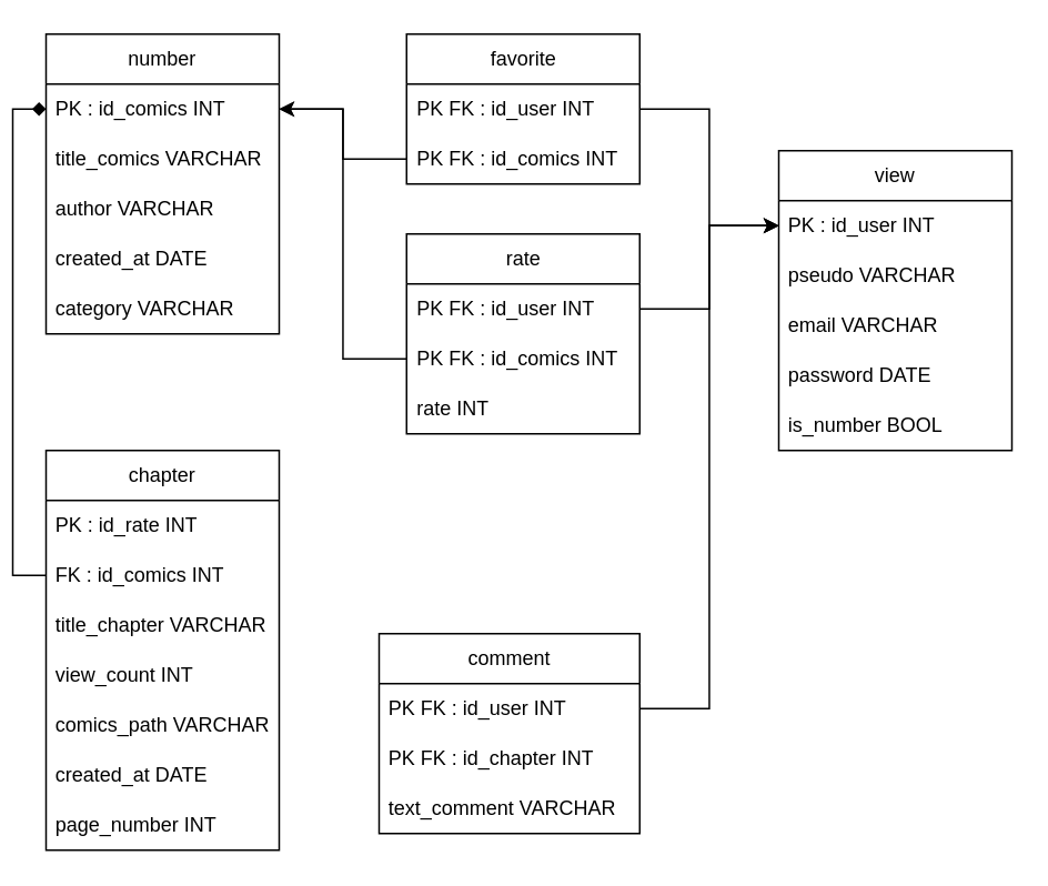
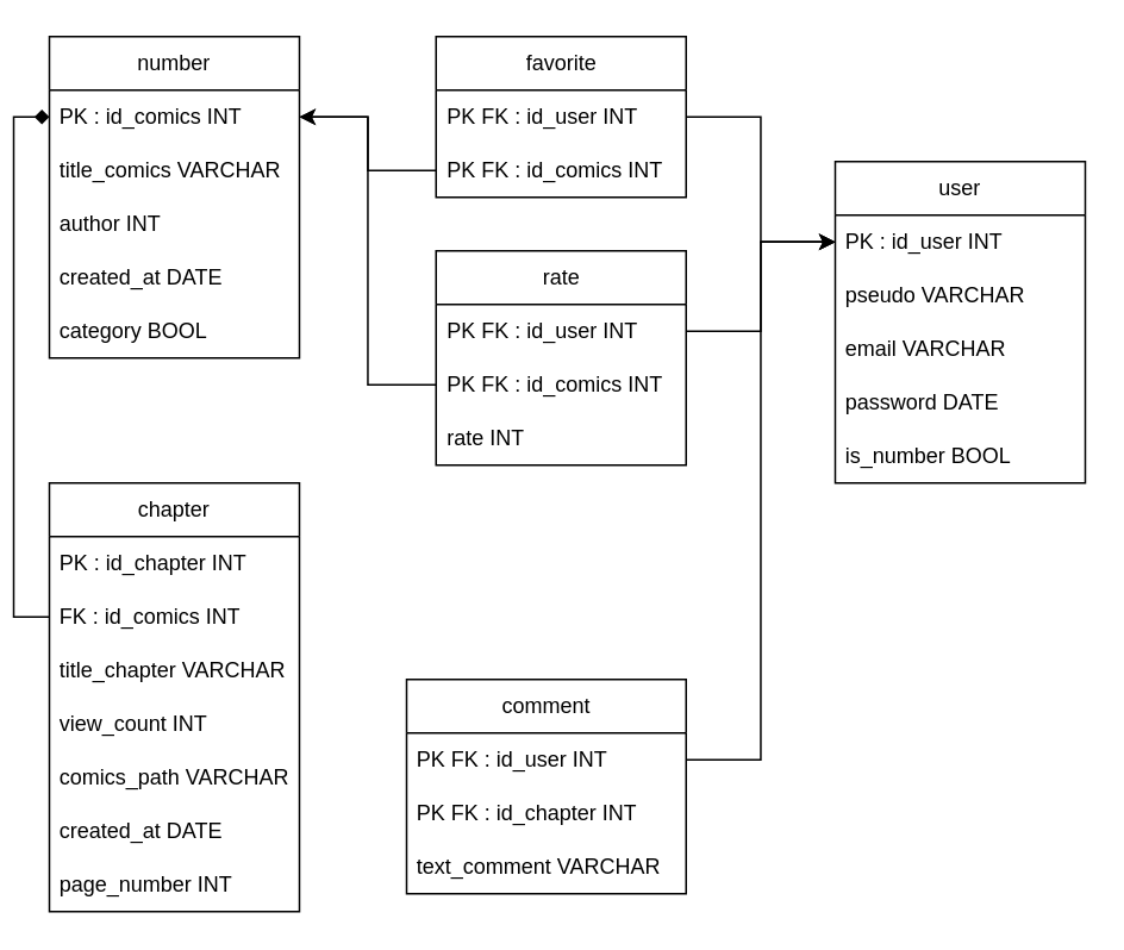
  <mxCell id="0" />
  <mxCell id="1" parent="0" />
  <mxCell id="2" value="number" style="swimlane;fontStyle=0;childLayout=stackLayout;horizontal=1;startSize=30;horizontalStack=0;resizeParent=1;resizeParentMax=0;resizeLast=0;collapsible=1;marginBottom=0;whiteSpace=wrap;html=1;" vertex="1" parent="1"><mxGeometry x="20" y="20" width="140" height="180" as="geometry" /></mxCell>
  <mxCell id="3" value="PK : id_comics INT" style="text;strokeColor=none;fillColor=none;align=left;verticalAlign=middle;spacingLeft=4;spacingRight=4;overflow=hidden;points=[[0,0.5],[1,0.5]];portConstraint=eastwest;rotatable=0;whiteSpace=wrap;html=1;" vertex="1" parent="2"><mxGeometry y="30" width="140" height="30" as="geometry" /></mxCell>
  <mxCell id="4" value="title_comics VARCHAR" style="text;strokeColor=none;fillColor=none;align=left;verticalAlign=middle;spacingLeft=4;spacingRight=4;overflow=hidden;points=[[0,0.5],[1,0.5]];portConstraint=eastwest;rotatable=0;whiteSpace=wrap;html=1;" vertex="1" parent="2"><mxGeometry y="60" width="140" height="30" as="geometry" /></mxCell>
- <mxCell id="5" value="author VARCHAR" style="text;strokeColor=none;fillColor=none;align=left;verticalAlign=middle;spacingLeft=4;spacingRight=4;overflow=hidden;points=[[0,0.5],[1,0.5]];portConstraint=eastwest;rotatable=0;whiteSpace=wrap;html=1;" vertex="1" parent="2"><mxGeometry y="90" width="140" height="30" as="geometry" /></mxCell>
+ <mxCell id="5" value="author INT" style="text;strokeColor=none;fillColor=none;align=left;verticalAlign=middle;spacingLeft=4;spacingRight=4;overflow=hidden;points=[[0,0.5],[1,0.5]];portConstraint=eastwest;rotatable=0;whiteSpace=wrap;html=1;" vertex="1" parent="2"><mxGeometry y="90" width="140" height="30" as="geometry" /></mxCell>
  <mxCell id="6" value="created_at DATE" style="text;strokeColor=none;fillColor=none;align=left;verticalAlign=middle;spacingLeft=4;spacingRight=4;overflow=hidden;points=[[0,0.5],[1,0.5]];portConstraint=eastwest;rotatable=0;whiteSpace=wrap;html=1;" vertex="1" parent="2"><mxGeometry y="120" width="140" height="30" as="geometry" /></mxCell>
- <mxCell id="7" value="category VARCHAR" style="text;strokeColor=none;fillColor=none;align=left;verticalAlign=middle;spacingLeft=4;spacingRight=4;overflow=hidden;points=[[0,0.5],[1,0.5]];portConstraint=eastwest;rotatable=0;whiteSpace=wrap;html=1;" vertex="1" parent="2"><mxGeometry y="150" width="140" height="30" as="geometry" /></mxCell>
+ <mxCell id="7" value="category BOOL" style="text;strokeColor=none;fillColor=none;align=left;verticalAlign=middle;spacingLeft=4;spacingRight=4;overflow=hidden;points=[[0,0.5],[1,0.5]];portConstraint=eastwest;rotatable=0;whiteSpace=wrap;html=1;" vertex="1" parent="2"><mxGeometry y="150" width="140" height="30" as="geometry" /></mxCell>
  <mxCell id="8" value="chapter" style="swimlane;fontStyle=0;childLayout=stackLayout;horizontal=1;startSize=30;horizontalStack=0;resizeParent=1;resizeParentMax=0;resizeLast=0;collapsible=1;marginBottom=0;whiteSpace=wrap;html=1;" vertex="1" parent="1"><mxGeometry x="20" y="270" width="140" height="240" as="geometry" /></mxCell>
- <mxCell id="9" value="PK : id_rate INT" style="text;strokeColor=none;fillColor=none;align=left;verticalAlign=middle;spacingLeft=4;spacingRight=4;overflow=hidden;points=[[0,0.5],[1,0.5]];portConstraint=eastwest;rotatable=0;whiteSpace=wrap;html=1;" vertex="1" parent="8"><mxGeometry y="30" width="140" height="30" as="geometry" /></mxCell>
+ <mxCell id="9" value="PK : id_chapter INT" style="text;strokeColor=none;fillColor=none;align=left;verticalAlign=middle;spacingLeft=4;spacingRight=4;overflow=hidden;points=[[0,0.5],[1,0.5]];portConstraint=eastwest;rotatable=0;whiteSpace=wrap;html=1;" vertex="1" parent="8"><mxGeometry y="30" width="140" height="30" as="geometry" /></mxCell>
  <mxCell id="10" value="FK : id_comics INT" style="text;strokeColor=none;fillColor=none;align=left;verticalAlign=middle;spacingLeft=4;spacingRight=4;overflow=hidden;points=[[0,0.5],[1,0.5]];portConstraint=eastwest;rotatable=0;whiteSpace=wrap;html=1;" vertex="1" parent="8"><mxGeometry y="60" width="140" height="30" as="geometry" /></mxCell>
  <mxCell id="11" value="title_chapter VARCHAR" style="text;strokeColor=none;fillColor=none;align=left;verticalAlign=middle;spacingLeft=4;spacingRight=4;overflow=hidden;points=[[0,0.5],[1,0.5]];portConstraint=eastwest;rotatable=0;whiteSpace=wrap;html=1;" vertex="1" parent="8"><mxGeometry y="90" width="140" height="30" as="geometry" /></mxCell>
  <mxCell id="12" value="view_count INT" style="text;strokeColor=none;fillColor=none;align=left;verticalAlign=middle;spacingLeft=4;spacingRight=4;overflow=hidden;points=[[0,0.5],[1,0.5]];portConstraint=eastwest;rotatable=0;whiteSpace=wrap;html=1;" vertex="1" parent="8"><mxGeometry y="120" width="140" height="30" as="geometry" /></mxCell>
  <mxCell id="13" value="comics_path VARCHAR" style="text;strokeColor=none;fillColor=none;align=left;verticalAlign=middle;spacingLeft=4;spacingRight=4;overflow=hidden;points=[[0,0.5],[1,0.5]];portConstraint=eastwest;rotatable=0;whiteSpace=wrap;html=1;" vertex="1" parent="8"><mxGeometry y="150" width="140" height="30" as="geometry" /></mxCell>
  <mxCell id="14" value="created_at DATE" style="text;strokeColor=none;fillColor=none;align=left;verticalAlign=middle;spacingLeft=4;spacingRight=4;overflow=hidden;points=[[0,0.5],[1,0.5]];portConstraint=eastwest;rotatable=0;whiteSpace=wrap;html=1;" vertex="1" parent="8"><mxGeometry y="180" width="140" height="30" as="geometry" /></mxCell>
  <mxCell id="15" value="page_number INT" style="text;strokeColor=none;fillColor=none;align=left;verticalAlign=middle;spacingLeft=4;spacingRight=4;overflow=hidden;points=[[0,0.5],[1,0.5]];portConstraint=eastwest;rotatable=0;whiteSpace=wrap;html=1;" vertex="1" parent="8"><mxGeometry y="210" width="140" height="30" as="geometry" /></mxCell>
  <mxCell id="16" style="edgeStyle=orthogonalEdgeStyle;rounded=0;orthogonalLoop=1;jettySize=auto;html=1;exitX=0;exitY=0.5;exitDx=0;exitDy=0;entryX=0;entryY=0.5;entryDx=0;entryDy=0;endArrow=diamond;" edge="1" parent="1" source="10" target="3"><mxGeometry relative="1" as="geometry" /></mxCell>
- <mxCell id="17" value="view" style="swimlane;fontStyle=0;childLayout=stackLayout;horizontal=1;startSize=30;horizontalStack=0;resizeParent=1;resizeParentMax=0;resizeLast=0;collapsible=1;marginBottom=0;whiteSpace=wrap;html=1;" vertex="1" parent="1"><mxGeometry x="460" y="90" width="140" height="180" as="geometry" /></mxCell>
+ <mxCell id="17" value="user" style="swimlane;fontStyle=0;childLayout=stackLayout;horizontal=1;startSize=30;horizontalStack=0;resizeParent=1;resizeParentMax=0;resizeLast=0;collapsible=1;marginBottom=0;whiteSpace=wrap;html=1;" vertex="1" parent="1"><mxGeometry x="460" y="90" width="140" height="180" as="geometry" /></mxCell>
  <mxCell id="18" value="PK : id_user INT" style="text;strokeColor=none;fillColor=none;align=left;verticalAlign=middle;spacingLeft=4;spacingRight=4;overflow=hidden;points=[[0,0.5],[1,0.5]];portConstraint=eastwest;rotatable=0;whiteSpace=wrap;html=1;" vertex="1" parent="17"><mxGeometry y="30" width="140" height="30" as="geometry" /></mxCell>
  <mxCell id="19" value="pseudo VARCHAR" style="text;strokeColor=none;fillColor=none;align=left;verticalAlign=middle;spacingLeft=4;spacingRight=4;overflow=hidden;points=[[0,0.5],[1,0.5]];portConstraint=eastwest;rotatable=0;whiteSpace=wrap;html=1;" vertex="1" parent="17"><mxGeometry y="60" width="140" height="30" as="geometry" /></mxCell>
  <mxCell id="20" value="email VARCHAR" style="text;strokeColor=none;fillColor=none;align=left;verticalAlign=middle;spacingLeft=4;spacingRight=4;overflow=hidden;points=[[0,0.5],[1,0.5]];portConstraint=eastwest;rotatable=0;whiteSpace=wrap;html=1;" vertex="1" parent="17"><mxGeometry y="90" width="140" height="30" as="geometry" /></mxCell>
  <mxCell id="21" value="password DATE" style="text;strokeColor=none;fillColor=none;align=left;verticalAlign=middle;spacingLeft=4;spacingRight=4;overflow=hidden;points=[[0,0.5],[1,0.5]];portConstraint=eastwest;rotatable=0;whiteSpace=wrap;html=1;" vertex="1" parent="17"><mxGeometry y="120" width="140" height="30" as="geometry" /></mxCell>
  <mxCell id="22" value="is_number BOOL" style="text;strokeColor=none;fillColor=none;align=left;verticalAlign=middle;spacingLeft=4;spacingRight=4;overflow=hidden;points=[[0,0.5],[1,0.5]];portConstraint=eastwest;rotatable=0;whiteSpace=wrap;html=1;" vertex="1" parent="17"><mxGeometry y="150" width="140" height="30" as="geometry" /></mxCell>
  <mxCell id="23" value="comment" style="swimlane;fontStyle=0;childLayout=stackLayout;horizontal=1;startSize=30;horizontalStack=0;resizeParent=1;resizeParentMax=0;resizeLast=0;collapsible=1;marginBottom=0;whiteSpace=wrap;html=1;" vertex="1" parent="1"><mxGeometry x="220" y="380" width="156.5" height="120" as="geometry" /></mxCell>
  <mxCell id="24" value="PK FK : id_user INT" style="text;strokeColor=none;fillColor=none;align=left;verticalAlign=middle;spacingLeft=4;spacingRight=4;overflow=hidden;points=[[0,0.5],[1,0.5]];portConstraint=eastwest;rotatable=0;whiteSpace=wrap;html=1;" vertex="1" parent="23"><mxGeometry y="30" width="156.5" height="30" as="geometry" /></mxCell>
  <mxCell id="25" value="PK FK : id_chapter INT" style="text;strokeColor=none;fillColor=none;align=left;verticalAlign=middle;spacingLeft=4;spacingRight=4;overflow=hidden;points=[[0,0.5],[1,0.5]];portConstraint=eastwest;rotatable=0;whiteSpace=wrap;html=1;" vertex="1" parent="23"><mxGeometry y="60" width="156.5" height="30" as="geometry" /></mxCell>
  <mxCell id="26" value="text_comment VARCHAR" style="text;strokeColor=none;fillColor=none;align=left;verticalAlign=middle;spacingLeft=4;spacingRight=4;overflow=hidden;points=[[0,0.5],[1,0.5]];portConstraint=eastwest;rotatable=0;whiteSpace=wrap;html=1;" vertex="1" parent="23"><mxGeometry y="90" width="156.5" height="30" as="geometry" /></mxCell>
  <mxCell id="27" style="edgeStyle=orthogonalEdgeStyle;rounded=0;orthogonalLoop=1;jettySize=auto;html=1;exitX=1;exitY=0.5;exitDx=0;exitDy=0;entryX=0;entryY=0.5;entryDx=0;entryDy=0;" edge="1" parent="1" source="24" target="18"><mxGeometry relative="1" as="geometry" /></mxCell>
  <mxCell id="28" value="rate" style="swimlane;fontStyle=0;childLayout=stackLayout;horizontal=1;startSize=30;horizontalStack=0;resizeParent=1;resizeParentMax=0;resizeLast=0;collapsible=1;marginBottom=0;whiteSpace=wrap;html=1;" vertex="1" parent="1"><mxGeometry x="236.5" y="140" width="140" height="120" as="geometry" /></mxCell>
  <mxCell id="29" value="PK FK : id_user INT" style="text;strokeColor=none;fillColor=none;align=left;verticalAlign=middle;spacingLeft=4;spacingRight=4;overflow=hidden;points=[[0,0.5],[1,0.5]];portConstraint=eastwest;rotatable=0;whiteSpace=wrap;html=1;" vertex="1" parent="28"><mxGeometry y="30" width="140" height="30" as="geometry" /></mxCell>
  <mxCell id="30" value="PK FK : id_comics INT" style="text;strokeColor=none;fillColor=none;align=left;verticalAlign=middle;spacingLeft=4;spacingRight=4;overflow=hidden;points=[[0,0.5],[1,0.5]];portConstraint=eastwest;rotatable=0;whiteSpace=wrap;html=1;" vertex="1" parent="28"><mxGeometry y="60" width="140" height="30" as="geometry" /></mxCell>
  <mxCell id="31" value="rate INT" style="text;strokeColor=none;fillColor=none;align=left;verticalAlign=middle;spacingLeft=4;spacingRight=4;overflow=hidden;points=[[0,0.5],[1,0.5]];portConstraint=eastwest;rotatable=0;whiteSpace=wrap;html=1;" vertex="1" parent="28"><mxGeometry y="90" width="140" height="30" as="geometry" /></mxCell>
  <mxCell id="32" style="edgeStyle=orthogonalEdgeStyle;rounded=0;orthogonalLoop=1;jettySize=auto;html=1;exitX=1;exitY=0.5;exitDx=0;exitDy=0;entryX=0;entryY=0.5;entryDx=0;entryDy=0;" edge="1" parent="1" source="29" target="18"><mxGeometry relative="1" as="geometry" /></mxCell>
  <mxCell id="33" style="edgeStyle=orthogonalEdgeStyle;rounded=0;orthogonalLoop=1;jettySize=auto;html=1;exitX=0;exitY=0.5;exitDx=0;exitDy=0;entryX=1;entryY=0.5;entryDx=0;entryDy=0;" edge="1" parent="1" source="30" target="3"><mxGeometry relative="1" as="geometry" /></mxCell>
  <mxCell id="34" value="favorite" style="swimlane;fontStyle=0;childLayout=stackLayout;horizontal=1;startSize=30;horizontalStack=0;resizeParent=1;resizeParentMax=0;resizeLast=0;collapsible=1;marginBottom=0;whiteSpace=wrap;html=1;" vertex="1" parent="1"><mxGeometry x="236.5" y="20" width="140" height="90" as="geometry" /></mxCell>
  <mxCell id="35" value="PK FK : id_user INT" style="text;strokeColor=none;fillColor=none;align=left;verticalAlign=middle;spacingLeft=4;spacingRight=4;overflow=hidden;points=[[0,0.5],[1,0.5]];portConstraint=eastwest;rotatable=0;whiteSpace=wrap;html=1;" vertex="1" parent="34"><mxGeometry y="30" width="140" height="30" as="geometry" /></mxCell>
  <mxCell id="36" value="PK FK : id_comics INT" style="text;strokeColor=none;fillColor=none;align=left;verticalAlign=middle;spacingLeft=4;spacingRight=4;overflow=hidden;points=[[0,0.5],[1,0.5]];portConstraint=eastwest;rotatable=0;whiteSpace=wrap;html=1;" vertex="1" parent="34"><mxGeometry y="60" width="140" height="30" as="geometry" /></mxCell>
  <mxCell id="37" style="edgeStyle=orthogonalEdgeStyle;rounded=0;orthogonalLoop=1;jettySize=auto;html=1;exitX=1;exitY=0.5;exitDx=0;exitDy=0;entryX=0;entryY=0.5;entryDx=0;entryDy=0;" edge="1" parent="1" source="35" target="18"><mxGeometry relative="1" as="geometry" /></mxCell>
  <mxCell id="38" style="edgeStyle=orthogonalEdgeStyle;rounded=0;orthogonalLoop=1;jettySize=auto;html=1;exitX=0;exitY=0.5;exitDx=0;exitDy=0;entryX=1;entryY=0.5;entryDx=0;entryDy=0;" edge="1" parent="1" source="36" target="3"><mxGeometry relative="1" as="geometry" /></mxCell>
